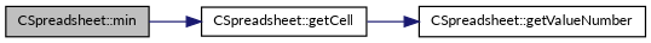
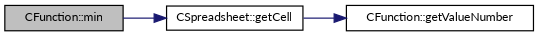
  digraph {
    fontname=Lato
    rankdir=LR
    node [color=black fillcolor=white fontname=Lato fontsize=10 shape=record style=filled]
    edge [color=midnightblue fontname=Lato fontsize=10 labelfontname=Helvetica labelfontsize=10 style=solid]
-   n1 [fillcolor=grey75 fontcolor=black height=0.2 label="CSpreadsheet::min" width=0.4]
+   n1 [fillcolor=grey75 fontcolor=black height=0.2 label="CFunction::min" width=0.4]
    n2 [height=0.2 label="CSpreadsheet::getCell" width=0.4]
-   n3 [height=0.2 label="CSpreadsheet::getValueNumber" width=0.4]
+   n3 [height=0.2 label="CFunction::getValueNumber" width=0.4]
    n1 -> n2
    n2 -> n3
  }
